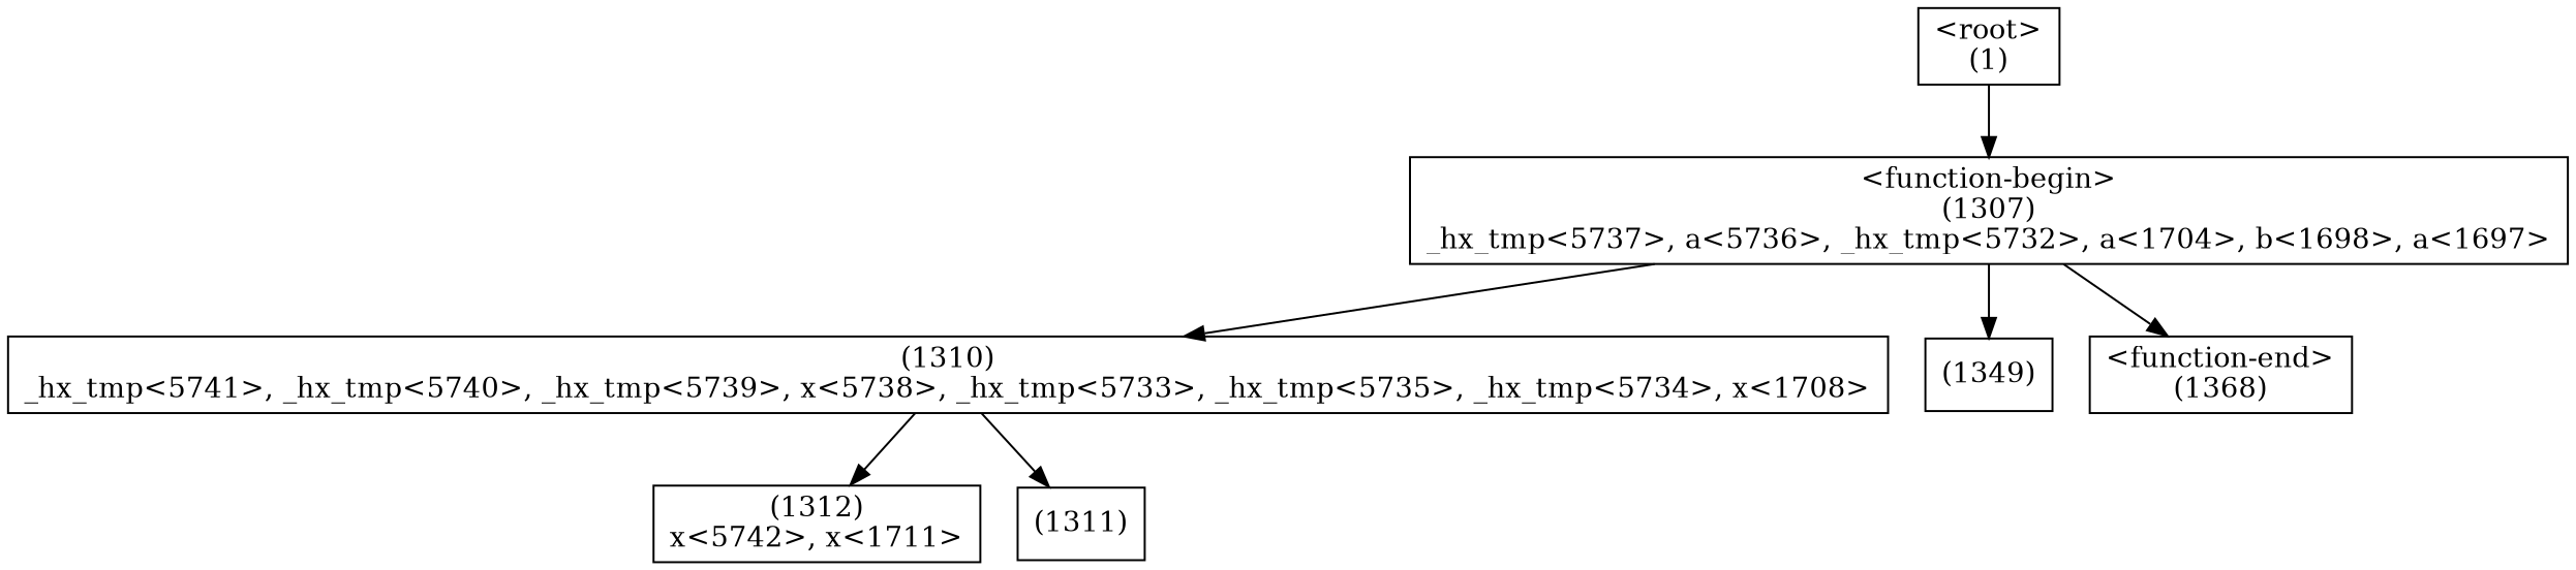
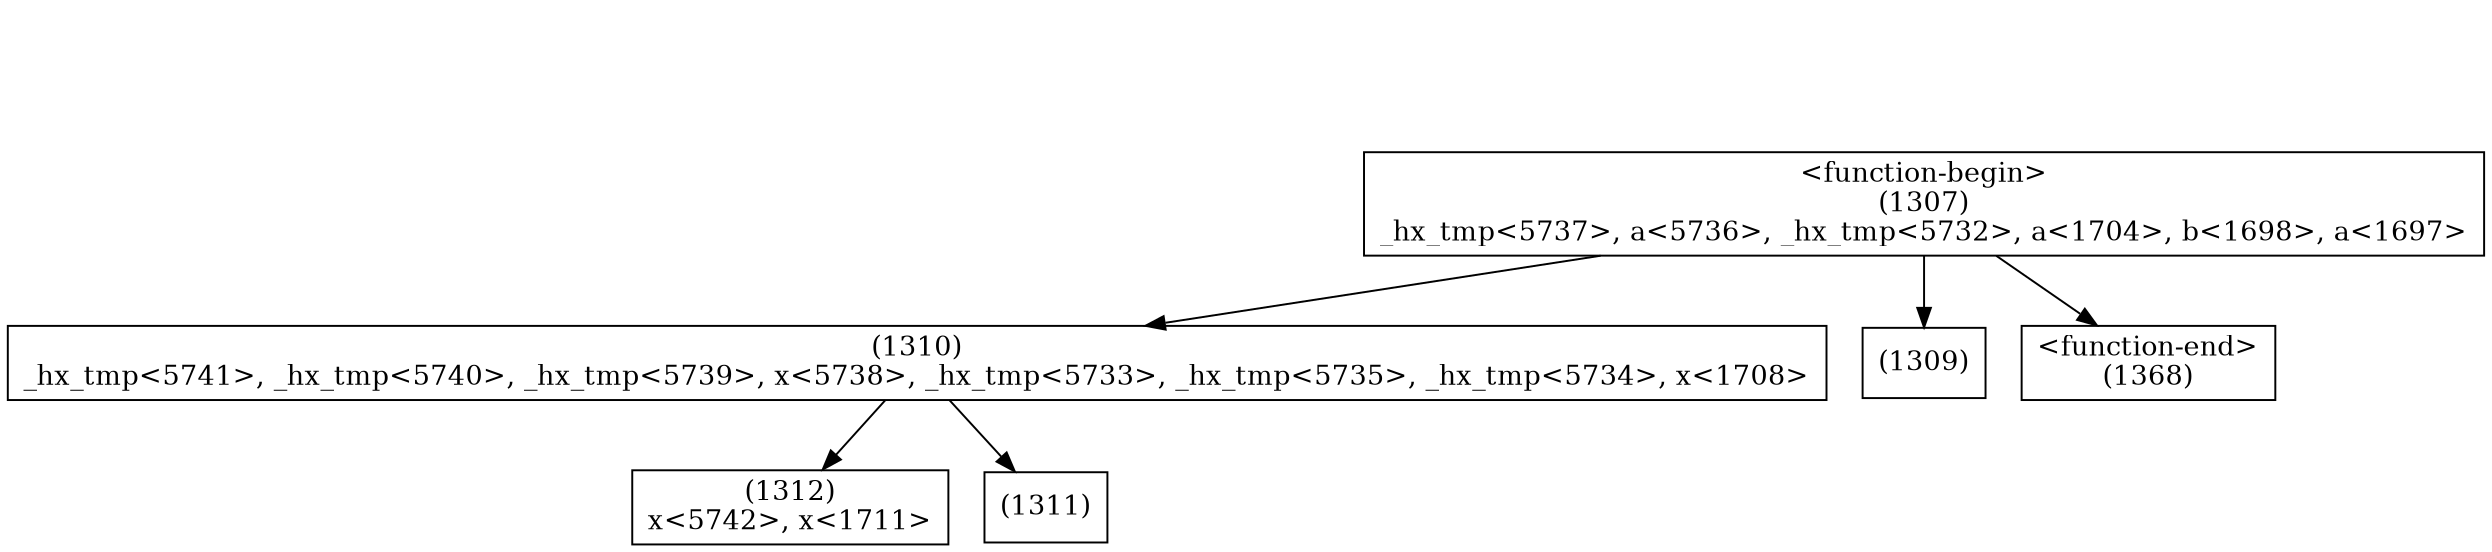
  digraph {
    node [shape=box]
    n1 [label="(1312)\nx<5742>, x<1711>"]
    n2 [label="(1311)"]
    n3 [label="(1310)\n_hx_tmp<5741>, _hx_tmp<5740>, _hx_tmp<5739>, x<5738>, _hx_tmp<5733>, _hx_tmp<5735>, _hx_tmp<5734>, x<1708>"]
-   n4 [label="(1349)"]
+   n4 [label="(1309)"]
    n5 [label="<function-end>\n(1368)"]
    n6 [label="<function-begin>\n(1307)\n_hx_tmp<5737>, a<5736>, _hx_tmp<5732>, a<1704>, b<1698>, a<1697>"]
-   n7 [label="<root>\n(1)"]
    n3 -> n1
    n3 -> n2
    n6 -> n3
    n6 -> n4
    n6 -> n5
-   n7 -> n6
  }
